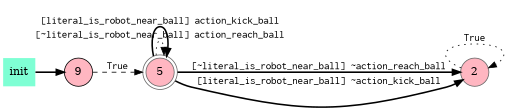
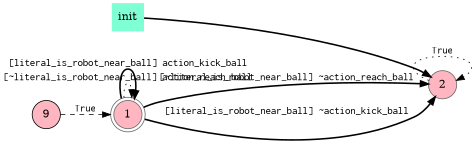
  digraph {
    rankdir=LR
    node [color=gray40 fillcolor=lightpink shape=circle style=filled]
    edge [fontname=Courier style=bold]
-   1 [height=.5 shape=doublecircle width=.5 label=5]
+   1 [height=.5 shape=doublecircle width=.5]
    2 [height=.5 width=.5]
    init [fillcolor=aquamarine height=.5 shape=plaintext width=.5]
    n4 [color=black height=.5 label=9 width=.5]
    1 -> 1 [label="[~literal_is_robot_near_ball] action_reach_ball" style=dotted]
    1 -> 1 [label="[literal_is_robot_near_ball] action_kick_ball"]
    1 -> 2 [label="[~literal_is_robot_near_ball] ~action_reach_ball"]
    1 -> 2 [label="[literal_is_robot_near_ball] ~action_kick_ball"]
    2 -> 2 [label=True style=dotted]
-   init -> n4
+   init -> 2
    n4 -> 1 [label=True style=dashed]
  }
